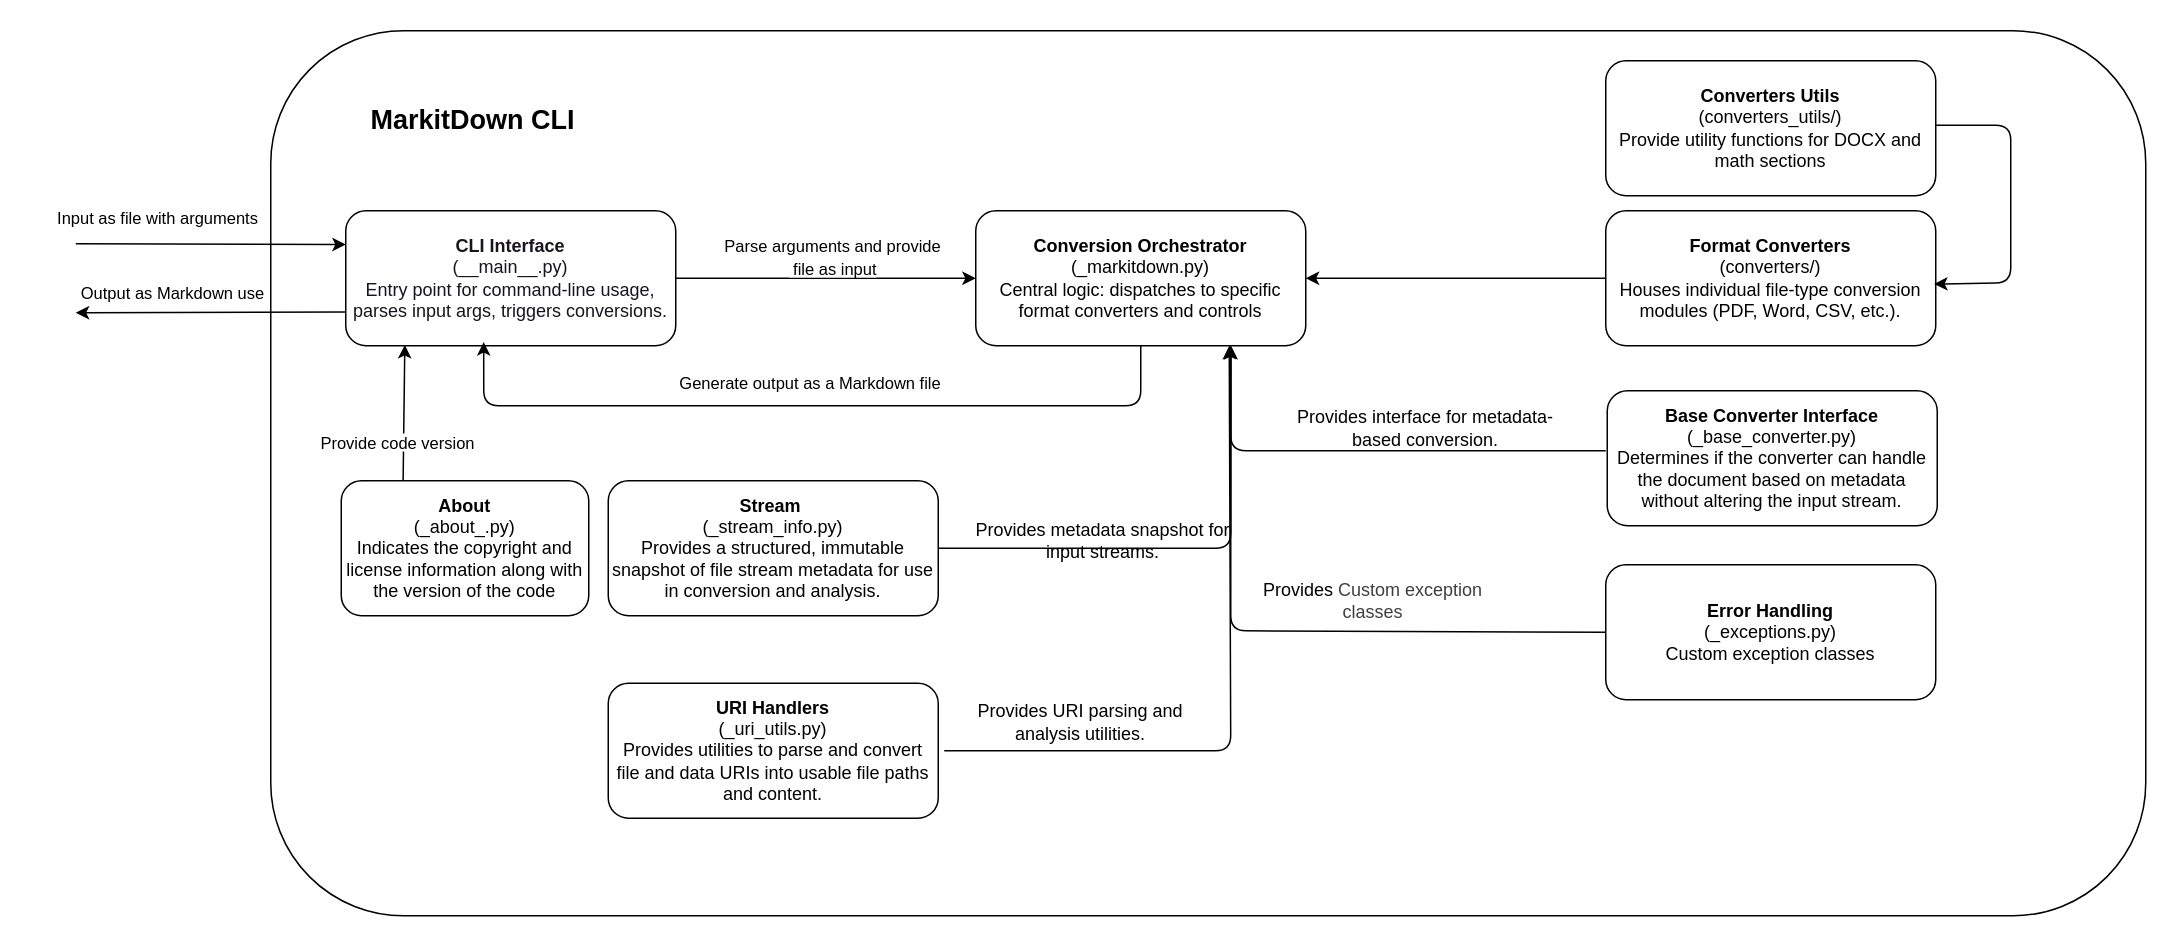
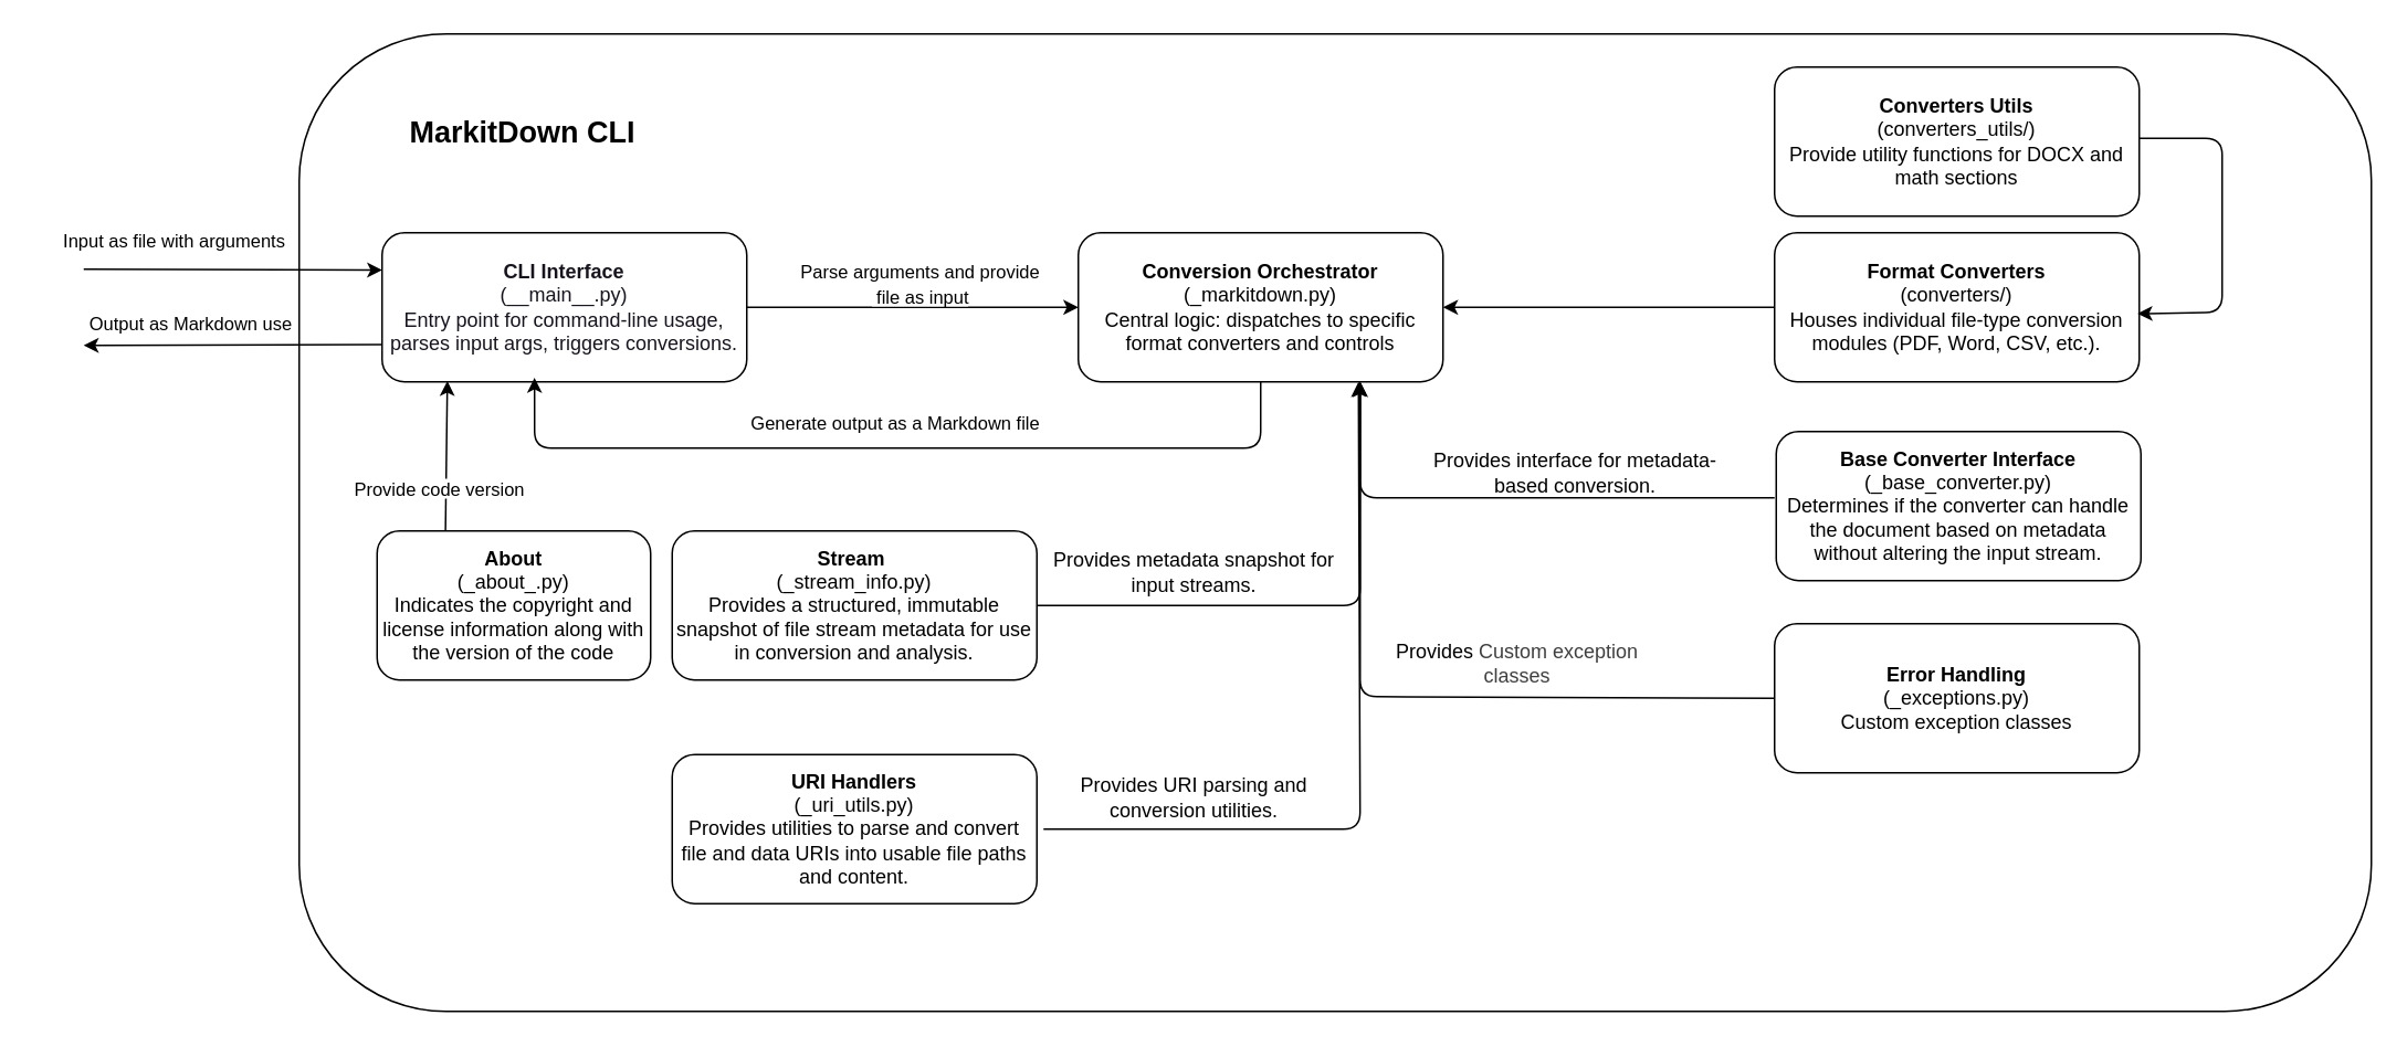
  <mxCell id="0" />
  <mxCell id="1" parent="0" />
  <mxCell id="2" value="" style="rounded=1;whiteSpace=wrap;html=1;" parent="1" vertex="1"><mxGeometry x="180" y="20" width="1250" height="590" as="geometry" /></mxCell>
  <mxCell id="3" value="&lt;b&gt;&lt;font style=&quot;font-size: 18px;&quot;&gt;MarkitDown CLI&lt;/font&gt;&lt;/b&gt;" style="text;html=1;align=center;verticalAlign=middle;whiteSpace=wrap;rounded=0;" parent="1" vertex="1"><mxGeometry x="240" y="65" width="150" height="30" as="geometry" /></mxCell>
  <mxCell id="4" value="" style="edgeStyle=none;html=1;" parent="1" source="5" target="7" edge="1"><mxGeometry relative="1" as="geometry" /></mxCell>
  <mxCell id="5" value="&lt;font style=&quot;color: rgb(24, 20, 29);&quot;&gt;&lt;b&gt;CLI Interface&lt;/b&gt;&lt;br&gt;(__main__.py)&lt;br&gt;Entry point for command-line usage, parses input args, triggers conversions.&lt;/font&gt;" style="rounded=1;whiteSpace=wrap;html=1;" parent="1" vertex="1"><mxGeometry x="230" y="140" width="220" height="90" as="geometry" /></mxCell>
  <mxCell id="6" value="" style="endArrow=classic;html=1;entryX=0;entryY=0.25;entryDx=0;entryDy=0;" parent="1" target="5" edge="1"><mxGeometry width="50" height="50" relative="1" as="geometry"><mxPoint x="50" y="162" as="sourcePoint" /><mxPoint x="360" y="220" as="targetPoint" /></mxGeometry></mxCell>
  <mxCell id="7" value="&lt;span data-end=&quot;720&quot; data-start=&quot;693&quot;&gt;&lt;b&gt;Conversion Orchestrator&lt;/b&gt;&lt;br&gt;(_markitdown.py)&lt;/span&gt;&lt;div&gt;&lt;span data-end=&quot;720&quot; data-start=&quot;693&quot;&gt;Central logic: dispatches to specific format converters and controls&lt;/span&gt;&lt;/div&gt;" style="rounded=1;whiteSpace=wrap;html=1;" parent="1" vertex="1"><mxGeometry x="650" y="140" width="220" height="90" as="geometry" /></mxCell>
  <mxCell id="8" value="&lt;span style=&quot;color: rgb(0, 0, 0); font-size: 11px; text-wrap-mode: nowrap; background-color: rgb(255, 255, 255);&quot;&gt;Parse arguments and provide&lt;/span&gt;&lt;div&gt;&lt;span style=&quot;color: rgb(0, 0, 0); font-size: 11px; text-wrap-mode: nowrap; background-color: rgb(255, 255, 255);&quot;&gt;&amp;nbsp;file as input&lt;/span&gt;&lt;/div&gt;" style="text;html=1;align=center;verticalAlign=middle;whiteSpace=wrap;rounded=0;" parent="1" vertex="1"><mxGeometry x="510" y="156" width="90" height="30" as="geometry" /></mxCell>
  <mxCell id="9" value="" style="endArrow=classic;html=1;exitX=0.5;exitY=1;exitDx=0;exitDy=0;entryX=0.418;entryY=0.973;entryDx=0;entryDy=0;entryPerimeter=0;" parent="1" source="7" target="5" edge="1"><mxGeometry width="50" height="50" relative="1" as="geometry"><mxPoint x="600" y="300" as="sourcePoint" /><mxPoint x="650" y="250" as="targetPoint" /><Array as="points"><mxPoint x="760" y="270" /><mxPoint x="322" y="270" /></Array></mxGeometry></mxCell>
  <mxCell id="10" value="&lt;span style=&quot;font-size: 11px; text-wrap-mode: nowrap; background-color: rgb(255, 255, 255);&quot;&gt;Generate output as a Markdown file&lt;/span&gt;" style="text;html=1;align=center;verticalAlign=middle;whiteSpace=wrap;rounded=0;" parent="1" vertex="1"><mxGeometry x="455" y="240" width="170" height="30" as="geometry" /></mxCell>
  <mxCell id="11" value="&lt;span style=&quot;font-size: 11px; text-wrap-mode: nowrap; background-color: rgb(255, 255, 255);&quot;&gt;Input as file with arguments&lt;/span&gt;" style="text;html=1;align=center;verticalAlign=middle;whiteSpace=wrap;rounded=0;" parent="1" vertex="1"><mxGeometry x="20" y="130" width="170" height="30" as="geometry" /></mxCell>
  <mxCell id="12" value="" style="endArrow=classic;html=1;exitX=0;exitY=0.75;exitDx=0;exitDy=0;" parent="1" source="5" edge="1"><mxGeometry width="50" height="50" relative="1" as="geometry"><mxPoint x="260" y="300" as="sourcePoint" /><mxPoint x="50" y="208" as="targetPoint" /></mxGeometry></mxCell>
  <mxCell id="13" value="&lt;span style=&quot;font-size: 11px; text-wrap-mode: nowrap; background-color: rgb(255, 255, 255);&quot;&gt;Output as Markdown use&lt;/span&gt;" style="text;html=1;align=center;verticalAlign=middle;whiteSpace=wrap;rounded=0;" parent="1" vertex="1"><mxGeometry y="180" width="170" height="30" as="geometry" x="30" /></mxCell>
  <mxCell id="14" value="" style="edgeStyle=none;html=1;" parent="1" source="15" target="7" edge="1"><mxGeometry relative="1" as="geometry" /></mxCell>
  <mxCell id="15" value="&lt;span data-end=&quot;720&quot; data-start=&quot;693&quot;&gt;&lt;strong data-end=&quot;843&quot; data-start=&quot;822&quot;&gt;Format Converters&lt;/strong&gt;&lt;br&gt;(converters/)&lt;/span&gt;&lt;div&gt;&lt;span data-end=&quot;720&quot; data-start=&quot;693&quot;&gt;Houses individual file-type conversion modules (PDF, Word, CSV, etc.).&lt;/span&gt;&lt;/div&gt;" style="rounded=1;whiteSpace=wrap;html=1;" parent="1" vertex="1"><mxGeometry x="1070" y="140" width="220" height="90" as="geometry" /></mxCell>
  <mxCell id="16" value="&lt;span data-end=&quot;720&quot; data-start=&quot;693&quot;&gt;&lt;strong data-end=&quot;843&quot; data-start=&quot;822&quot;&gt;Base Converter Interface&lt;/strong&gt;&lt;br&gt;(_base_converter.py)&lt;/span&gt;&lt;div&gt;Determines if the converter can handle the document based on metadata without altering the input stream.&lt;/div&gt;" style="rounded=1;whiteSpace=wrap;html=1;" parent="1" vertex="1"><mxGeometry x="1071" y="260" width="220" height="90" as="geometry" /></mxCell>
  <mxCell id="17" value="" style="endArrow=classic;html=1;" parent="1" edge="1"><mxGeometry width="50" height="50" relative="1" as="geometry"><mxPoint x="1070" y="300" as="sourcePoint" /><mxPoint x="820" y="230" as="targetPoint" /><Array as="points"><mxPoint x="980" y="300" /><mxPoint x="820" y="300" /></Array></mxGeometry></mxCell>
  <mxCell id="18" value="Provides interface for metadata-based conversion." style="text;html=1;align=center;verticalAlign=middle;whiteSpace=wrap;rounded=0;" parent="1" vertex="1"><mxGeometry x="860" y="270" width="180" height="30" as="geometry" /></mxCell>
  <mxCell id="19" value="&lt;span data-end=&quot;720&quot; data-start=&quot;693&quot;&gt;&lt;b&gt;Error Handling&lt;/b&gt;&lt;/span&gt;&lt;div&gt;&lt;span data-end=&quot;720&quot; data-start=&quot;693&quot;&gt;(_exceptions.py)&lt;/span&gt;&lt;div&gt;Custom exception classes&lt;/div&gt;&lt;/div&gt;" style="rounded=1;whiteSpace=wrap;html=1;" parent="1" vertex="1"><mxGeometry x="1070" y="376" width="220" height="90" as="geometry" /></mxCell>
  <mxCell id="20" value="" style="endArrow=classic;html=1;exitX=0;exitY=0.5;exitDx=0;exitDy=0;" parent="1" source="19" edge="1"><mxGeometry width="50" height="50" relative="1" as="geometry"><mxPoint x="1000" y="340" as="sourcePoint" /><mxPoint x="820" y="230" as="targetPoint" /><Array as="points"><mxPoint x="820" y="420" /></Array></mxGeometry></mxCell>
  <mxCell id="21" value="Provides&amp;nbsp;&lt;span style=&quot;color: rgb(63, 63, 63);&quot;&gt;Custom exception classes&lt;/span&gt;" style="text;html=1;align=center;verticalAlign=middle;whiteSpace=wrap;rounded=0;" parent="1" vertex="1"><mxGeometry x="825" y="385" width="180" height="30" as="geometry" /></mxCell>
  <mxCell id="22" value="&lt;strong data-end=&quot;1203&quot; data-start=&quot;1178&quot;&gt;Stream&amp;nbsp;&lt;/strong&gt;&lt;br&gt;&lt;div&gt;&lt;span data-end=&quot;720&quot; data-start=&quot;693&quot;&gt;(_stream_info.py)&lt;/span&gt;&lt;div&gt;Provides a structured, immutable snapshot of file stream metadata for use in conversion and analysis.&lt;/div&gt;&lt;/div&gt;" style="rounded=1;whiteSpace=wrap;html=1;" parent="1" vertex="1"><mxGeometry x="405" y="320" width="220" height="90" as="geometry" /></mxCell>
  <mxCell id="23" value="" style="endArrow=classic;html=1;exitX=1;exitY=0.5;exitDx=0;exitDy=0;" parent="1" source="22" edge="1"><mxGeometry width="50" height="50" relative="1" as="geometry"><mxPoint x="710" y="340" as="sourcePoint" /><mxPoint x="820" y="230" as="targetPoint" /><Array as="points"><mxPoint x="820" y="365" /></Array></mxGeometry></mxCell>
- <mxCell id="24" value="&lt;span style=&quot;&quot; data-is-only-node=&quot;&quot; data-end=&quot;12&quot; data-start=&quot;0&quot;&gt;Provides&lt;/span&gt; metadata snapshot for input streams." style="text;html=1;align=center;verticalAlign=middle;whiteSpace=wrap;rounded=0;" parent="1" vertex="1"><mxGeometry x="645" y="345" width="180" height="30" as="geometry" /></mxCell>
+ <mxCell id="24" value="&lt;span style=&quot;&quot; data-is-only-node=&quot;&quot; data-end=&quot;12&quot; data-start=&quot;0&quot;&gt;Provides&lt;/span&gt; metadata snapshot for input streams." style="text;html=1;align=center;verticalAlign=middle;whiteSpace=wrap;rounded=0;" parent="1" vertex="1"><mxGeometry x="630" y="330" width="180" height="30" as="geometry" /></mxCell>
  <mxCell id="25" value="&lt;div&gt;&lt;span data-end=&quot;720&quot; data-start=&quot;693&quot;&gt;&lt;b&gt;URI Handlers&lt;/b&gt;&lt;/span&gt;&lt;/div&gt;&lt;div&gt;&lt;span data-end=&quot;720&quot; data-start=&quot;693&quot;&gt;(_uri_utils.py)&lt;/span&gt;&lt;div&gt;&lt;span style=&quot;&quot; data-is-only-node=&quot;&quot; data-end=&quot;12&quot; data-start=&quot;0&quot;&gt;Provides&lt;/span&gt; utilities to parse and convert file and data URIs into usable file paths and content.&lt;/div&gt;&lt;/div&gt;" style="rounded=1;whiteSpace=wrap;html=1;" parent="1" vertex="1"><mxGeometry x="405" y="455" width="220" height="90" as="geometry" /></mxCell>
  <mxCell id="26" value="" style="endArrow=classic;html=1;exitX=1;exitY=0.5;exitDx=0;exitDy=0;entryX=0.75;entryY=1;entryDx=0;entryDy=0;" parent="1" edge="1"><mxGeometry width="50" height="50" relative="1" as="geometry"><mxPoint x="629" y="500" as="sourcePoint" /><mxPoint x="819" y="230" as="targetPoint" /><Array as="points"><mxPoint x="820" y="500" /></Array></mxGeometry></mxCell>
- <mxCell id="27" value="Provides URI parsing and analysis utilities." style="text;html=1;align=center;verticalAlign=middle;whiteSpace=wrap;rounded=0;" parent="1" vertex="1"><mxGeometry x="630" y="466" width="180" height="30" as="geometry" /></mxCell>
+ <mxCell id="27" value="Provides URI parsing and conversion utilities." style="text;html=1;align=center;verticalAlign=middle;whiteSpace=wrap;rounded=0;" parent="1" vertex="1"><mxGeometry x="630" y="466" width="180" height="30" as="geometry" /></mxCell>
  <mxCell id="28" value="&lt;b&gt;About&lt;/b&gt;&lt;br&gt;&lt;div&gt;&lt;span data-end=&quot;720&quot; data-start=&quot;693&quot;&gt;(_about_.py)&lt;/span&gt;&lt;div&gt;Indicates the copyright and license information along with the version of the code&lt;/div&gt;&lt;/div&gt;" style="rounded=1;whiteSpace=wrap;html=1;" parent="1" vertex="1"><mxGeometry x="227" y="320" width="165" height="90" as="geometry" /></mxCell>
  <mxCell id="29" value="" style="endArrow=classic;html=1;exitX=0.25;exitY=0;exitDx=0;exitDy=0;entryX=0.179;entryY=0.994;entryDx=0;entryDy=0;entryPerimeter=0;" parent="1" source="28" target="5" edge="1"><mxGeometry width="50" height="50" relative="1" as="geometry"><mxPoint x="460" y="340" as="sourcePoint" /><mxPoint x="510" y="290" as="targetPoint" /></mxGeometry></mxCell>
  <mxCell id="30" value="&lt;span style=&quot;font-size: 11px; text-wrap-mode: nowrap; background-color: rgb(255, 255, 255);&quot;&gt;Provide code version&lt;/span&gt;&lt;span style=&quot;font-family: monospace; font-size: 0px; text-align: start; text-wrap-mode: nowrap;&quot;&gt;%3CmxGraphModel%3E%3Croot%3E%3CmxCell%20id%3D%220%22%2F%3E%3CmxCell%20id%3D%221%22%20parent%3D%220%22%2F%3E%3CmxCell%20id%3D%222%22%20value%3D%22%26lt%3Bspan%20style%3D%26quot%3Bfont-size%3A%2011px%3B%20text-wrap-mode%3A%20nowrap%3B%20background-color%3A%20rgb(255%2C%20255%2C%20255)%3B%26quot%3B%26gt%3BGive%20Output%20as%20MarkDown%20file%26lt%3B%2Fspan%26gt%3B%22%20style%3D%22text%3Bhtml%3D1%3Balign%3Dcenter%3BverticalAlign%3Dmiddle%3BwhiteSpace%3Dwrap%3Brounded%3D0%3B%22%20vertex%3D%221%22%20parent%3D%221%22%3E%3CmxGeometry%20x%3D%22425%22%20y%3D%22290%22%20width%3D%22170%22%20height%3D%2230%22%20as%3D%22geometry%22%2F%3E%3C%2FmxCell%3E%3C%2Froot%3E%3C%2FmxGraphModel%3E&lt;/span&gt;" style="text;html=1;align=center;verticalAlign=middle;whiteSpace=wrap;rounded=0;" parent="1" vertex="1"><mxGeometry x="180" y="280" width="170" height="30" as="geometry" /></mxCell>
  <mxCell id="31" style="edgeStyle=none;html=1;entryX=0.995;entryY=0.543;entryDx=0;entryDy=0;exitX=1;exitY=0.5;exitDx=0;exitDy=0;entryPerimeter=0;" edge="1" parent="1" target="15"><mxGeometry relative="1" as="geometry"><mxPoint x="1290" y="83" as="sourcePoint" /><mxPoint x="1290" y="183" as="targetPoint" /><Array as="points"><mxPoint x="1340" y="83" /><mxPoint x="1340" y="188" /></Array></mxGeometry></mxCell>
  <mxCell id="32" value="&lt;span data-end=&quot;720&quot; data-start=&quot;693&quot;&gt;&lt;strong data-end=&quot;843&quot; data-start=&quot;822&quot;&gt;Converters Utils&lt;/strong&gt;&lt;br&gt;(converters_utils/)&lt;/span&gt;&lt;div&gt;Provide utility functions for DOCX and math sections&lt;/div&gt;" style="rounded=1;whiteSpace=wrap;html=1;" vertex="1" parent="1"><mxGeometry x="1070" y="40" width="220" height="90" as="geometry" /></mxCell>
